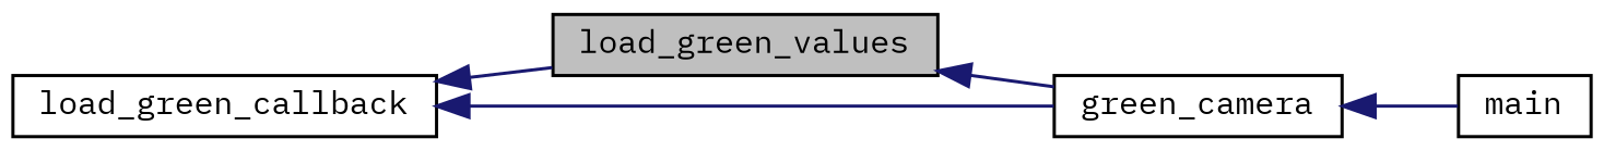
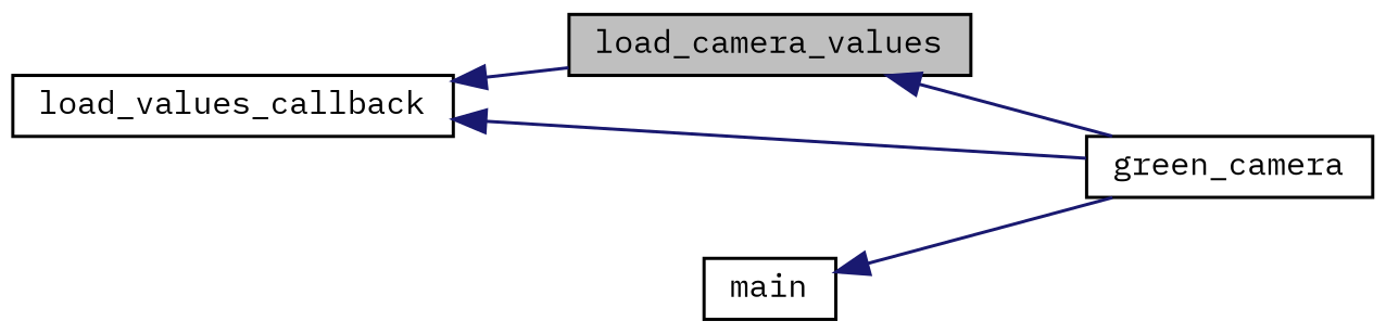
  digraph {
    fontname="IBM Plex Mono"
    rankdir=LR
    node [color=black fillcolor=white fontname="IBM Plex Mono" fontsize=10 shape=record style=filled]
    edge [color=midnightblue dir=back fontname="IBM Plex Mono" fontsize=10 labelfontname=Helvetica labelfontsize=10 style=solid]
-   n1 [fillcolor=grey75 fontcolor=black height=0.2 label=load_green_values width=0.4]
+   n1 [fillcolor=grey75 fontcolor=black height=0.2 label=load_camera_values width=0.4]
    n2 [height=0.2 label=green_camera width=0.4]
-   n3 [height=0.2 label=load_green_callback width=0.4]
+   n3 [height=0.2 label=load_values_callback width=0.4]
    n4 [height=0.2 label=main width=0.4]
    n1 -> n2
-   n2 -> n4
+   n4 -> n2
    n3 -> n1
    n3 -> n2
  }
